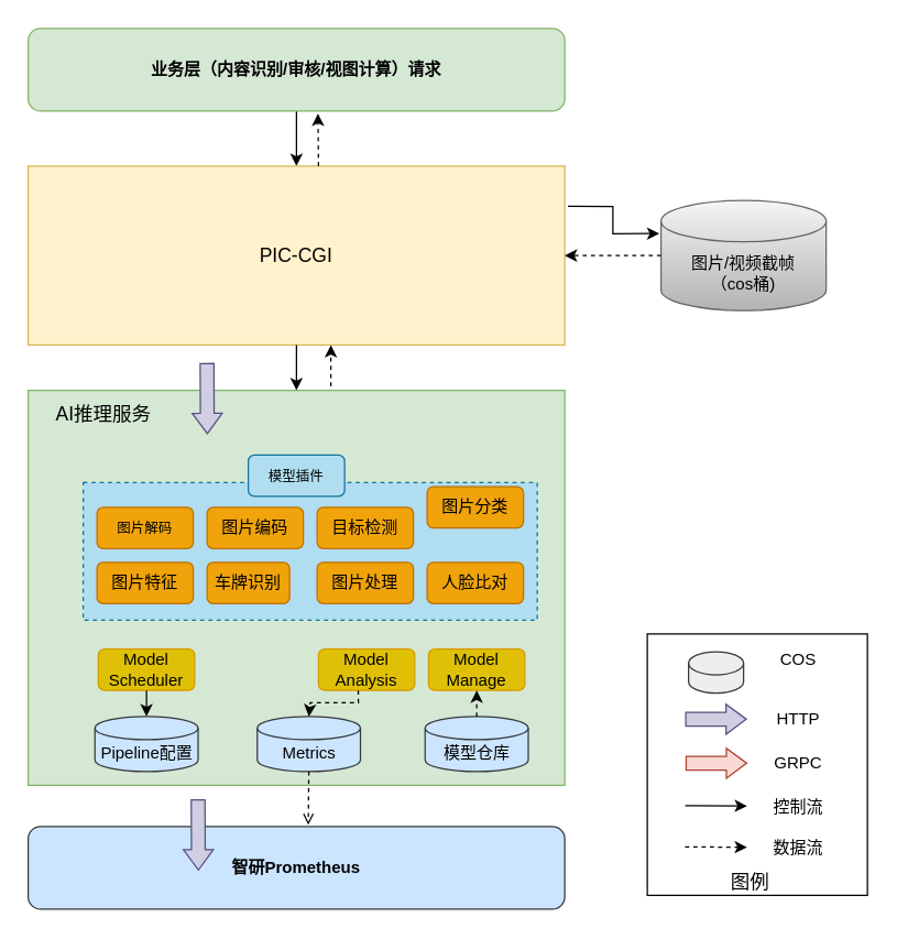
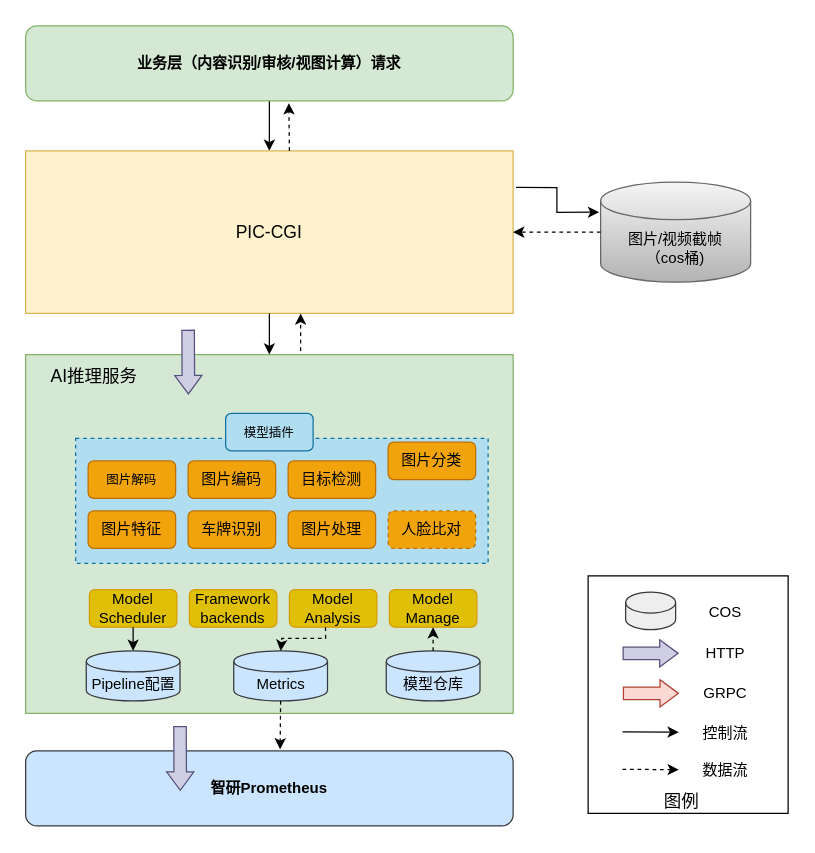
  <mxCell id="0" />
  <mxCell id="1" parent="0" />
  <mxCell id="2" value="" style="edgeStyle=orthogonalEdgeStyle;rounded=0;orthogonalLoop=1;jettySize=auto;html=1;" parent="1" source="3" target="4" edge="1"><mxGeometry relative="1" as="geometry" /></mxCell>
  <mxCell id="3" value="&lt;b&gt;业务层（内容识别/审核/视图计算）请求&lt;/b&gt;" style="rounded=1;whiteSpace=wrap;html=1;fillColor=#d5e8d4;strokeColor=#82b366;" parent="1" vertex="1"><mxGeometry x="20" y="20" width="390" height="60" as="geometry" /></mxCell>
  <mxCell id="4" value="&lt;font style=&quot;font-size: 14px;&quot;&gt;PIC-CGI&lt;/font&gt;" style="rounded=0;whiteSpace=wrap;html=1;fillColor=#fff2cc;strokeColor=#d6b656;gradientColor=none;" parent="1" vertex="1"><mxGeometry x="20" y="120" width="390" height="130" as="geometry" /></mxCell>
  <mxCell id="5" value="图片/视频截帧&lt;br&gt;（cos桶)" style="shape=cylinder3;whiteSpace=wrap;html=1;boundedLbl=1;backgroundOutline=1;size=15;fillColor=#f5f5f5;strokeColor=#666666;gradientColor=#b3b3b3;" parent="1" vertex="1"><mxGeometry x="480" y="145" width="120" height="80" as="geometry" /></mxCell>
  <mxCell id="6" style="edgeStyle=orthogonalEdgeStyle;rounded=0;orthogonalLoop=1;jettySize=auto;html=1;entryX=1;entryY=0.5;entryDx=0;entryDy=0;exitX=0;exitY=0.5;exitDx=0;exitDy=0;exitPerimeter=0;dashed=1;" parent="1" source="5" target="4" edge="1"><mxGeometry relative="1" as="geometry"><mxPoint x="494" y="90" as="sourcePoint" /></mxGeometry></mxCell>
  <mxCell id="7" value="" style="rounded=0;whiteSpace=wrap;html=1;fillColor=#d5e8d4;strokeColor=#82b366;" parent="1" vertex="1"><mxGeometry x="20" y="283" width="390" height="287" as="geometry" /></mxCell>
  <mxCell id="8" value="&lt;font style=&quot;font-size: 14px;&quot;&gt;AI推理服务&lt;/font&gt;" style="text;strokeColor=none;align=center;fillColor=none;html=1;verticalAlign=middle;whiteSpace=wrap;rounded=0;" parent="1" vertex="1"><mxGeometry x="30" y="280" width="90" height="40" as="geometry" /></mxCell>
  <mxCell id="9" value="" style="rounded=0;whiteSpace=wrap;html=1;fillColor=#b1ddf0;strokeColor=#10739e;dashed=1;" parent="1" vertex="1"><mxGeometry x="60" y="350" width="330" height="100" as="geometry" /></mxCell>
  <mxCell id="10" value="&lt;font style=&quot;font-size: 10px;&quot;&gt;图片解码&lt;/font&gt;" style="rounded=1;whiteSpace=wrap;html=1;fillColor=#f0a30a;strokeColor=#BD7000;fontColor=#000000;" parent="1" vertex="1"><mxGeometry x="70" y="368" width="70" height="30" as="geometry" /></mxCell>
  <mxCell id="11" value="图片编码" style="rounded=1;whiteSpace=wrap;html=1;fillColor=#f0a30a;strokeColor=#BD7000;fontColor=#000000;" parent="1" vertex="1"><mxGeometry x="150" y="368" width="70" height="30" as="geometry" /></mxCell>
  <mxCell id="12" value="目标检测" style="rounded=1;whiteSpace=wrap;html=1;fillColor=#f0a30a;strokeColor=#BD7000;fontColor=#000000;" parent="1" vertex="1"><mxGeometry x="230" y="368" width="70" height="30" as="geometry" /></mxCell>
  <mxCell id="13" value="图片分类" style="rounded=1;whiteSpace=wrap;html=1;fillColor=#f0a30a;strokeColor=#BD7000;fontColor=#000000;" parent="1" vertex="1"><mxGeometry x="310" y="353" width="70" height="30" as="geometry" /></mxCell>
  <mxCell id="14" value="图片特征" style="rounded=1;whiteSpace=wrap;html=1;fillColor=#f0a30a;strokeColor=#BD7000;fontColor=#000000;" parent="1" vertex="1"><mxGeometry x="70" y="408" width="70" height="30" as="geometry" /></mxCell>
- <mxCell id="15" value="车牌识别" style="rounded=1;whiteSpace=wrap;html=1;fillColor=#f0a30a;strokeColor=#BD7000;fontColor=#000000;" parent="1" vertex="1"><mxGeometry x="150" y="408" width="60" height="30" as="geometry" /></mxCell>
+ <mxCell id="15" value="车牌识别" style="rounded=1;whiteSpace=wrap;html=1;fillColor=#f0a30a;strokeColor=#BD7000;fontColor=#000000;" parent="1" vertex="1"><mxGeometry x="150" y="408" width="70" height="30" as="geometry" /></mxCell>
  <mxCell id="16" value="图片处理" style="rounded=1;whiteSpace=wrap;html=1;fillColor=#f0a30a;strokeColor=#BD7000;fontColor=#000000;" parent="1" vertex="1"><mxGeometry x="230" y="408" width="70" height="30" as="geometry" /></mxCell>
- <mxCell id="17" value="人脸比对" style="rounded=1;whiteSpace=wrap;html=1;fillColor=#f0a30a;strokeColor=#BD7000;fontColor=#000000;" parent="1" vertex="1"><mxGeometry x="310" y="408" width="70" height="30" as="geometry" /></mxCell>
+ <mxCell id="17" value="人脸比对" style="rounded=1;whiteSpace=wrap;html=1;fillColor=#f0a30a;strokeColor=#BD7000;fontColor=#000000;dashed=1;" parent="1" vertex="1"><mxGeometry x="310" y="408" width="70" height="30" as="geometry" /></mxCell>
  <mxCell id="18" value="&lt;font style=&quot;font-size: 10px;&quot;&gt;模型插件&lt;/font&gt;" style="rounded=1;whiteSpace=wrap;html=1;fillColor=#b1ddf0;strokeColor=#10739e;" parent="1" vertex="1"><mxGeometry x="180" y="330" width="70" height="30" as="geometry" /></mxCell>
  <mxCell id="19" value="Model&lt;br&gt;Scheduler" style="rounded=1;whiteSpace=wrap;html=1;fillColor=#DFC006;strokeColor=#d79b00;gradientColor=none;" parent="1" vertex="1"><mxGeometry x="71" y="471" width="70" height="30" as="geometry" /></mxCell>
  <mxCell id="20" value="" style="edgeStyle=orthogonalEdgeStyle;rounded=0;orthogonalLoop=1;jettySize=auto;html=1;entryX=0.5;entryY=0;entryDx=0;entryDy=0;exitX=0.5;exitY=1;exitDx=0;exitDy=0;" parent="1" source="4" target="7" edge="1"><mxGeometry relative="1" as="geometry"><mxPoint x="210" y="260" as="sourcePoint" /><mxPoint x="225" y="20" as="targetPoint" /><Array as="points"><mxPoint x="215" y="270" /><mxPoint x="215" y="270" /></Array></mxGeometry></mxCell>
  <mxCell id="21" value="" style="rounded=0;whiteSpace=wrap;html=1;" parent="1" vertex="1"><mxGeometry x="470" y="460" width="160" height="190" as="geometry" /></mxCell>
  <mxCell id="22" value="&lt;font style=&quot;font-size: 14px;&quot;&gt;图例&lt;/font&gt;" style="text;strokeColor=none;align=center;fillColor=none;html=1;verticalAlign=middle;whiteSpace=wrap;rounded=0;" parent="1" vertex="1"><mxGeometry x="500" y="620" width="90" height="40" as="geometry" /></mxCell>
  <mxCell id="23" value="" style="shape=cylinder3;whiteSpace=wrap;html=1;boundedLbl=1;backgroundOutline=1;size=8.375;fillColor=#eeeeee;strokeColor=#36393d;" parent="1" vertex="1"><mxGeometry x="500" y="473" width="40" height="30" as="geometry" /></mxCell>
- <mxCell id="24" value="&lt;font style=&quot;font-size: 12px;&quot;&gt;COS&lt;/font&gt;" style="text;strokeColor=none;align=center;fillColor=none;html=1;verticalAlign=middle;whiteSpace=wrap;rounded=0;" parent="1" vertex="1"><mxGeometry x="550" y="463" width="60" height="32" as="geometry" /></mxCell>
+ <mxCell id="24" value="&lt;font style=&quot;font-size: 12px;&quot;&gt;COS&lt;/font&gt;" style="text;strokeColor=none;align=center;fillColor=none;html=1;verticalAlign=middle;whiteSpace=wrap;rounded=0;" parent="1" vertex="1"><mxGeometry x="550" y="473" width="60" height="32" as="geometry" /></mxCell>
  <mxCell id="25" value="" style="shape=flexArrow;endArrow=classic;html=1;rounded=0;endWidth=10.75;endSize=4.582;fillColor=#d0cee2;strokeColor=#56517e;" parent="1" edge="1"><mxGeometry width="50" height="50" relative="1" as="geometry"><mxPoint x="497.5" y="522" as="sourcePoint" /><mxPoint x="542.5" y="522" as="targetPoint" /></mxGeometry></mxCell>
  <mxCell id="26" value="&lt;font style=&quot;font-size: 12px;&quot;&gt;HTTP&lt;/font&gt;" style="text;strokeColor=none;align=center;fillColor=none;html=1;verticalAlign=middle;whiteSpace=wrap;rounded=0;" parent="1" vertex="1"><mxGeometry x="550" y="506" width="60" height="32" as="geometry" /></mxCell>
  <mxCell id="27" value="" style="shape=flexArrow;endArrow=classic;html=1;rounded=0;endWidth=10.75;endSize=4.582;fillColor=#fad9d5;strokeColor=#ae4132;" parent="1" edge="1"><mxGeometry width="50" height="50" relative="1" as="geometry"><mxPoint x="497.75" y="554" as="sourcePoint" /><mxPoint x="542.75" y="554" as="targetPoint" /></mxGeometry></mxCell>
  <mxCell id="28" value="&lt;font style=&quot;font-size: 12px;&quot;&gt;GRPC&lt;/font&gt;" style="text;strokeColor=none;align=center;fillColor=none;html=1;verticalAlign=middle;whiteSpace=wrap;rounded=0;" parent="1" vertex="1"><mxGeometry x="550.25" y="538" width="60" height="32" as="geometry" /></mxCell>
  <mxCell id="29" value="" style="endArrow=classic;html=1;rounded=0;" parent="1" edge="1"><mxGeometry width="50" height="50" relative="1" as="geometry"><mxPoint x="497.5" y="584.81" as="sourcePoint" /><mxPoint x="542.5" y="585" as="targetPoint" /></mxGeometry></mxCell>
  <mxCell id="30" value="控制流" style="text;strokeColor=none;align=center;fillColor=none;html=1;verticalAlign=middle;whiteSpace=wrap;rounded=0;" parent="1" vertex="1"><mxGeometry x="550.25" y="570" width="60" height="32" as="geometry" /></mxCell>
  <mxCell id="31" value="" style="endArrow=classic;html=1;rounded=0;dashed=1;" parent="1" edge="1"><mxGeometry width="50" height="50" relative="1" as="geometry"><mxPoint x="497.5" y="614.81" as="sourcePoint" /><mxPoint x="542.5" y="615" as="targetPoint" /></mxGeometry></mxCell>
  <mxCell id="32" value="数据流" style="text;strokeColor=none;align=center;fillColor=none;html=1;verticalAlign=middle;whiteSpace=wrap;rounded=0;" parent="1" vertex="1"><mxGeometry x="550.25" y="600" width="60" height="32" as="geometry" /></mxCell>
  <mxCell id="33" value="" style="shape=flexArrow;endArrow=classic;html=1;rounded=0;endWidth=10.75;endSize=4.582;fillColor=#d0cee2;strokeColor=#56517e;" parent="1" edge="1"><mxGeometry width="50" height="50" relative="1" as="geometry"><mxPoint x="150" y="263" as="sourcePoint" /><mxPoint x="150.23" y="314.92" as="targetPoint" /></mxGeometry></mxCell>
+ <mxCell id="34" value="Framework&lt;br&gt;backends" style="rounded=1;whiteSpace=wrap;html=1;fillColor=#DFC006;strokeColor=#d79b00;gradientColor=none;" parent="1" vertex="1"><mxGeometry x="151" y="471" width="70" height="30" as="geometry" /></mxCell>
  <mxCell id="35" value="Model Analysis" style="rounded=1;whiteSpace=wrap;html=1;fillColor=#DFC006;strokeColor=#d79b00;gradientColor=none;" parent="1" vertex="1"><mxGeometry x="231" y="471" width="70" height="30" as="geometry" /></mxCell>
  <mxCell id="36" value="Model Manage" style="rounded=1;whiteSpace=wrap;html=1;fillColor=#DFC006;strokeColor=#d79b00;gradientColor=none;" parent="1" vertex="1"><mxGeometry x="311" y="471" width="70" height="30" as="geometry" /></mxCell>
  <mxCell id="37" value="" style="endArrow=classic;html=1;rounded=0;dashed=1;" parent="1" edge="1"><mxGeometry width="50" height="50" relative="1" as="geometry"><mxPoint x="240" y="280" as="sourcePoint" /><mxPoint x="240" y="250" as="targetPoint" /></mxGeometry></mxCell>
  <mxCell id="38" value="" style="edgeStyle=orthogonalEdgeStyle;rounded=0;orthogonalLoop=1;jettySize=auto;html=1;exitX=1.006;exitY=0.225;exitDx=0;exitDy=0;exitPerimeter=0;entryX=-0.01;entryY=0.301;entryDx=0;entryDy=0;entryPerimeter=0;" parent="1" source="4" target="5" edge="1"><mxGeometry relative="1" as="geometry"><mxPoint x="510" y="-20" as="sourcePoint" /><mxPoint x="510" y="50" as="targetPoint" /></mxGeometry></mxCell>
  <mxCell id="39" value="" style="endArrow=classic;html=1;rounded=0;dashed=1;entryX=0.54;entryY=1.031;entryDx=0;entryDy=0;entryPerimeter=0;" parent="1" target="3" edge="1"><mxGeometry width="50" height="50" relative="1" as="geometry"><mxPoint x="231" y="120" as="sourcePoint" /><mxPoint x="231" y="90" as="targetPoint" /></mxGeometry></mxCell>
  <mxCell id="40" value="Pipeline配置" style="shape=cylinder3;whiteSpace=wrap;html=1;boundedLbl=1;backgroundOutline=1;size=8.4;fillColor=#cce5ff;strokeColor=#36393d;" parent="1" vertex="1"><mxGeometry x="68.5" y="520" width="75" height="40" as="geometry" /></mxCell>
  <mxCell id="41" value="Metrics" style="shape=cylinder3;whiteSpace=wrap;html=1;boundedLbl=1;backgroundOutline=1;size=8.4;fillColor=#cce5ff;strokeColor=#36393d;" parent="1" vertex="1"><mxGeometry x="186.5" y="520" width="75" height="40" as="geometry" /></mxCell>
  <mxCell id="42" value="模型仓库" style="shape=cylinder3;whiteSpace=wrap;html=1;boundedLbl=1;backgroundOutline=1;size=8.4;fillColor=#cce5ff;strokeColor=#36393d;" parent="1" vertex="1"><mxGeometry x="308.5" y="520" width="75" height="40" as="geometry" /></mxCell>
  <mxCell id="43" value="&lt;b&gt;智研Prometheus&lt;/b&gt;" style="rounded=1;whiteSpace=wrap;html=1;fillColor=#cce5ff;strokeColor=#36393d;" parent="1" vertex="1"><mxGeometry x="20" y="600" width="390" height="60" as="geometry" /></mxCell>
  <mxCell id="44" value="" style="endArrow=classic;html=1;rounded=0;dashed=0;exitX=0.5;exitY=1;exitDx=0;exitDy=0;entryX=0.5;entryY=0;entryDx=0;entryDy=0;entryPerimeter=0;" parent="1" source="19" target="40" edge="1"><mxGeometry width="50" height="50" relative="1" as="geometry"><mxPoint x="98.5" y="519.2" as="sourcePoint" /><mxPoint x="143.5" y="519.39" as="targetPoint" /></mxGeometry></mxCell>
  <mxCell id="45" value="" style="endArrow=classic;html=1;rounded=0;dashed=1;entryX=0.5;entryY=0;entryDx=0;entryDy=0;entryPerimeter=0;exitX=0.413;exitY=1.006;exitDx=0;exitDy=0;exitPerimeter=0;" parent="1" source="35" target="41" edge="1"><mxGeometry width="50" height="50" relative="1" as="geometry"><mxPoint x="262.5" y="501" as="sourcePoint" /><mxPoint x="307.5" y="501.19" as="targetPoint" /><Array as="points"><mxPoint x="260" y="510" /><mxPoint x="225" y="510" /></Array></mxGeometry></mxCell>
  <mxCell id="46" value="" style="endArrow=classic;html=1;rounded=0;dashed=1;entryX=0.5;entryY=1;entryDx=0;entryDy=0;exitX=0.5;exitY=0;exitDx=0;exitDy=0;exitPerimeter=0;" parent="1" source="42" target="36" edge="1"><mxGeometry width="50" height="50" relative="1" as="geometry"><mxPoint x="350" y="520" as="sourcePoint" /><mxPoint x="395" y="520.19" as="targetPoint" /></mxGeometry></mxCell>
- <mxCell id="47" value="" style="endArrow=open;html=1;rounded=0;dashed=1;entryX=0.522;entryY=-0.02;entryDx=0;entryDy=0;entryPerimeter=0;exitX=0.5;exitY=1;exitDx=0;exitDy=0;exitPerimeter=0;" parent="1" source="41" target="43" edge="1"><mxGeometry width="50" height="50" relative="1" as="geometry"><mxPoint x="230" y="569.05" as="sourcePoint" /><mxPoint x="275" y="569.24" as="targetPoint" /></mxGeometry></mxCell>
+ <mxCell id="47" value="" style="endArrow=classic;html=1;rounded=0;dashed=1;entryX=0.522;entryY=-0.02;entryDx=0;entryDy=0;entryPerimeter=0;exitX=0.5;exitY=1;exitDx=0;exitDy=0;exitPerimeter=0;" parent="1" source="41" target="43" edge="1"><mxGeometry width="50" height="50" relative="1" as="geometry"><mxPoint x="230" y="569.05" as="sourcePoint" /><mxPoint x="275" y="569.24" as="targetPoint" /></mxGeometry></mxCell>
  <mxCell id="48" value="" style="shape=flexArrow;endArrow=classic;html=1;rounded=0;endWidth=10.75;endSize=4.582;fillColor=#d0cee2;strokeColor=#56517e;" parent="1" edge="1"><mxGeometry width="50" height="50" relative="1" as="geometry"><mxPoint x="143.5" y="580.08" as="sourcePoint" /><mxPoint x="143.73" y="632" as="targetPoint" /></mxGeometry></mxCell>
